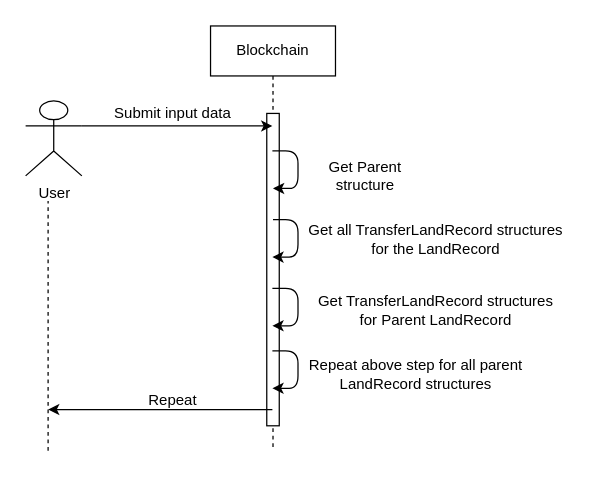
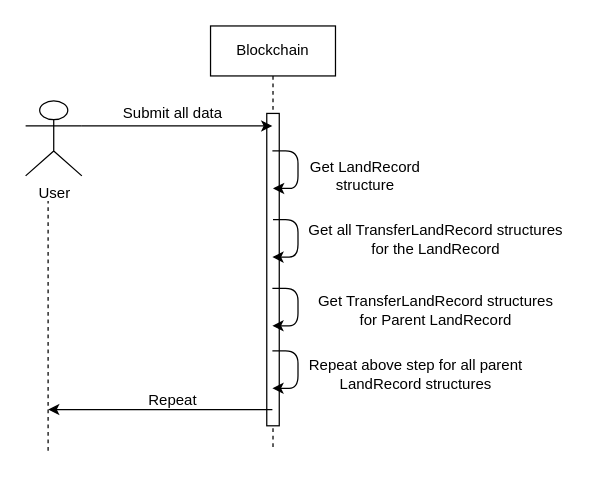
  <mxCell id="0" />
  <mxCell id="1" parent="0" />
  <mxCell id="2" value="Blockchain" style="shape=umlLifeline;perimeter=lifelinePerimeter;whiteSpace=wrap;html=1;container=1;collapsible=0;recursiveResize=0;outlineConnect=0;" parent="1" vertex="1"><mxGeometry x="168" y="20" width="100" height="340" as="geometry" /></mxCell>
  <mxCell id="3" value="" style="html=1;points=[];perimeter=orthogonalPerimeter;" parent="2" vertex="1"><mxGeometry x="45" y="70" width="10" height="250" as="geometry" /></mxCell>
  <mxCell id="4" value="User" style="shape=umlActor;verticalLabelPosition=bottom;verticalAlign=top;html=1;" parent="1" vertex="1"><mxGeometry x="20" y="80" width="45" height="60" as="geometry" /></mxCell>
- <mxCell id="5" value="Get Parent structure" style="text;html=1;strokeColor=none;fillColor=none;align=center;verticalAlign=middle;whiteSpace=wrap;rounded=0;" parent="1" vertex="1"><mxGeometry x="242" y="130" width="100" height="20" as="geometry" /></mxCell>
+ <mxCell id="5" value="Get LandRecord structure" style="text;html=1;strokeColor=none;fillColor=none;align=center;verticalAlign=middle;whiteSpace=wrap;rounded=0;" parent="1" vertex="1"><mxGeometry x="242" y="130" width="100" height="20" as="geometry" /></mxCell>
  <mxCell id="6" value="Get all TransferLandRecord structures for the LandRecord" style="text;html=1;strokeColor=none;fillColor=none;align=center;verticalAlign=middle;whiteSpace=wrap;rounded=0;" parent="1" vertex="1"><mxGeometry x="242" y="181" width="213" height="20" as="geometry" /></mxCell>
  <mxCell id="7" value="" style="endArrow=none;dashed=1;html=1;" parent="1" edge="1"><mxGeometry width="50" height="50" relative="1" as="geometry"><mxPoint x="38" y="360" as="sourcePoint" /><mxPoint x="38" y="160" as="targetPoint" /></mxGeometry></mxCell>
  <mxCell id="8" value="" style="endArrow=classic;html=1;exitX=1;exitY=0.333;exitDx=0;exitDy=0;exitPerimeter=0;" parent="1" source="4" target="2" edge="1"><mxGeometry width="50" height="50" relative="1" as="geometry"><mxPoint x="198" y="200" as="sourcePoint" /><mxPoint x="248" y="150" as="targetPoint" /></mxGeometry></mxCell>
- <mxCell id="9" value="Submit input data" style="text;html=1;strokeColor=none;fillColor=none;align=center;verticalAlign=middle;whiteSpace=wrap;rounded=0;" parent="1" vertex="1"><mxGeometry x="73" y="80" width="130" height="20" as="geometry" /></mxCell>
+ <mxCell id="9" value="Submit all data" style="text;html=1;strokeColor=none;fillColor=none;align=center;verticalAlign=middle;whiteSpace=wrap;rounded=0;" parent="1" vertex="1"><mxGeometry x="73" y="80" width="130" height="20" as="geometry" /></mxCell>
  <mxCell id="10" value="" style="endArrow=classic;html=1;" parent="1" source="2" edge="1"><mxGeometry width="50" height="50" relative="1" as="geometry"><mxPoint x="198" y="200" as="sourcePoint" /><mxPoint x="218" y="150" as="targetPoint" /><Array as="points"><mxPoint x="238" y="120" /><mxPoint x="238" y="150" /></Array></mxGeometry></mxCell>
  <mxCell id="11" value="" style="endArrow=classic;html=1;" parent="1" target="2" edge="1"><mxGeometry width="50" height="50" relative="1" as="geometry"><mxPoint x="218" y="175" as="sourcePoint" /><mxPoint x="228.5" y="205" as="targetPoint" /><Array as="points"><mxPoint x="238" y="175" /><mxPoint x="238" y="205" /></Array></mxGeometry></mxCell>
  <mxCell id="12" value="" style="endArrow=classic;html=1;" parent="1" source="2" target="2" edge="1"><mxGeometry width="50" height="50" relative="1" as="geometry"><mxPoint x="228" y="230" as="sourcePoint" /><mxPoint x="227.5" y="260" as="targetPoint" /><Array as="points"><mxPoint x="238" y="230" /><mxPoint x="238" y="260" /></Array></mxGeometry></mxCell>
  <mxCell id="13" value="Get TransferLandRecord structures for Parent LandRecord" style="text;html=1;strokeColor=none;fillColor=none;align=center;verticalAlign=middle;whiteSpace=wrap;rounded=0;" parent="1" vertex="1"><mxGeometry x="245" y="238" width="207" height="20" as="geometry" /></mxCell>
  <mxCell id="14" value="" style="endArrow=classic;html=1;" parent="1" source="2" target="2" edge="1"><mxGeometry width="50" height="50" relative="1" as="geometry"><mxPoint x="228" y="280" as="sourcePoint" /><mxPoint x="228" y="310" as="targetPoint" /><Array as="points"><mxPoint x="238" y="280" /><mxPoint x="238" y="310" /></Array></mxGeometry></mxCell>
  <mxCell id="15" value="Repeat above step for all parent LandRecord structures" style="text;html=1;strokeColor=none;fillColor=none;align=center;verticalAlign=middle;whiteSpace=wrap;rounded=0;" parent="1" vertex="1"><mxGeometry x="244" y="289" width="177" height="20" as="geometry" /></mxCell>
  <mxCell id="16" value="" style="endArrow=classic;html=1;" parent="1" edge="1"><mxGeometry width="50" height="50" relative="1" as="geometry"><mxPoint x="217.5" y="327" as="sourcePoint" /><mxPoint x="38" y="327" as="targetPoint" /></mxGeometry></mxCell>
  <mxCell id="17" value="Repeat" style="text;html=1;strokeColor=none;fillColor=none;align=center;verticalAlign=middle;whiteSpace=wrap;rounded=0;" parent="1" vertex="1"><mxGeometry x="118" y="310" width="40" height="20" as="geometry" /></mxCell>
